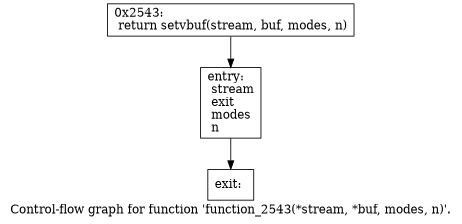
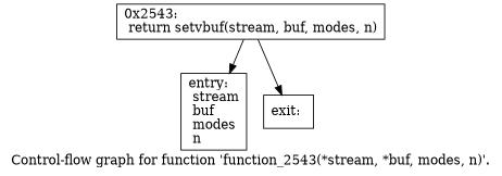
  digraph {
    label="Control-flow graph for function 'function_2543(*stream, *buf, modes, n)'."
    node [shape=record]
-   n1 [label="{entry:\l  stream\l  exit\l  modes\l  n\l}"]
+   n1 [label="{entry:\l  stream\l  buf\l  modes\l  n\l}"]
    n2 [label="{0x2543:\l  return setvbuf(stream, buf, modes, n)\l}"]
    n3 [label="{exit:\l}"]
    n2 -> n1
-   n1 -> n3
+   n2 -> n3
  }
